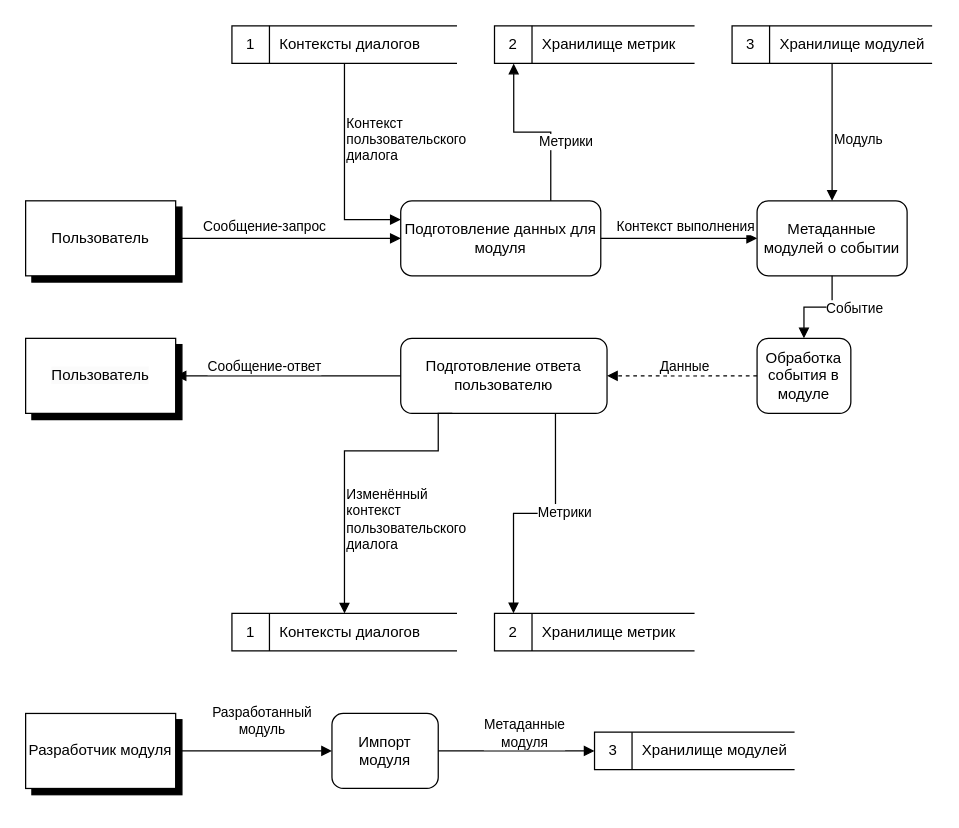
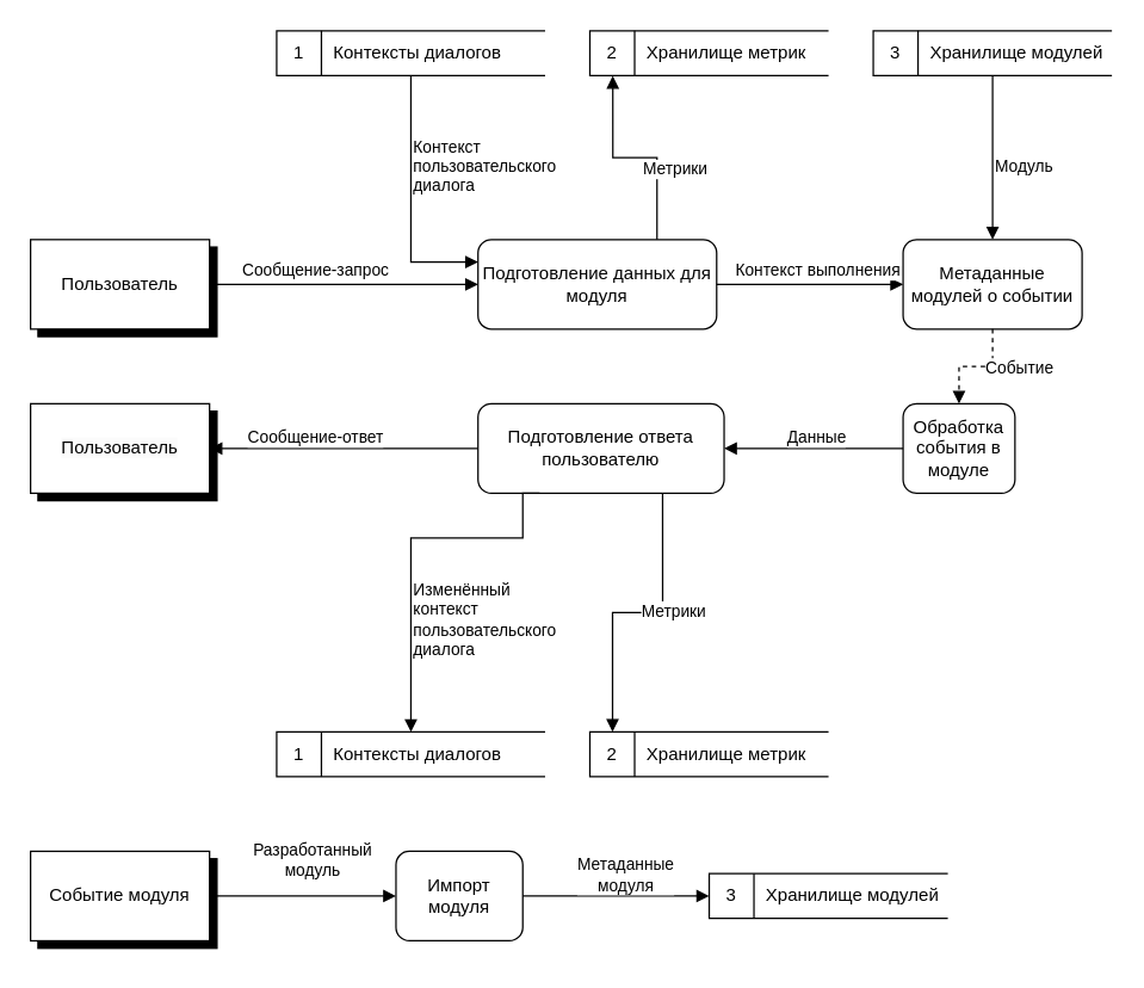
  <mxCell id="0" />
  <mxCell id="1" parent="0" />
  <mxCell id="2" value="" style="group;overflow=hidden;movable=1;resizable=1;rotatable=1;deletable=1;editable=1;locked=0;connectable=1;" vertex="1" connectable="0" parent="1"><mxGeometry x="25" y="165" width="125" height="65" as="geometry" /></mxCell>
  <mxCell id="3" value="" style="rounded=0;whiteSpace=wrap;html=1;fillColor=#000000;allowArrows=0;connectable=1;movable=1;deletable=1;noLabel=1;resizable=1;rotatable=1;editable=1;locked=0;" vertex="1" parent="2"><mxGeometry width="120" height="60" as="geometry" /></mxCell>
  <mxCell id="4" value="Пользователь" style="rounded=0;whiteSpace=wrap;html=1;movable=1;resizable=1;rotatable=1;deletable=1;editable=1;locked=0;connectable=1;" vertex="1" parent="2"><mxGeometry x="-5" y="-5" width="120" height="60" as="geometry" /></mxCell>
  <mxCell id="5" value="" style="group;overflow=hidden;movable=1;resizable=1;rotatable=1;deletable=1;editable=1;locked=0;connectable=1;" vertex="1" connectable="0" parent="1"><mxGeometry x="25" y="575" width="125" height="65" as="geometry" /></mxCell>
  <mxCell id="6" value="" style="rounded=0;whiteSpace=wrap;html=1;fillColor=#000000;allowArrows=0;connectable=1;movable=1;deletable=1;noLabel=1;resizable=1;rotatable=1;editable=1;locked=0;" vertex="1" parent="5"><mxGeometry width="120" height="60" as="geometry" /></mxCell>
- <mxCell id="7" value="Разработчик модуля" style="rounded=0;whiteSpace=wrap;html=1;movable=1;resizable=1;rotatable=1;deletable=1;editable=1;locked=0;connectable=1;" vertex="1" parent="5"><mxGeometry x="-5" y="-5" width="120" height="60" as="geometry" /></mxCell>
+ <mxCell id="7" value="Событие модуля" style="rounded=0;whiteSpace=wrap;html=1;movable=1;resizable=1;rotatable=1;deletable=1;editable=1;locked=0;connectable=1;" vertex="1" parent="5"><mxGeometry x="-5" y="-5" width="120" height="60" as="geometry" /></mxCell>
  <mxCell id="8" value="Обработка события в модуле" style="rounded=1;whiteSpace=wrap;html=1;" vertex="1" parent="1"><mxGeometry x="605" y="270" width="75" height="60" as="geometry" /></mxCell>
  <mxCell id="9" value="Подготовление данных для модуля" style="rounded=1;whiteSpace=wrap;html=1;" vertex="1" parent="1"><mxGeometry x="320" y="160" width="160" height="60" as="geometry" /></mxCell>
  <mxCell id="10" value="" style="endArrow=block;html=1;rounded=0;edgeStyle=orthogonalEdgeStyle;endFill=1;startArrow=none;startFill=0;" edge="1" parent="1" source="9" target="15"><mxGeometry width="50" height="50" relative="1" as="geometry"><mxPoint x="425" y="150" as="sourcePoint" /><mxPoint x="595" y="190" as="targetPoint" /></mxGeometry></mxCell>
  <mxCell id="11" value="Контекст выполнения" style="edgeLabel;html=1;align=left;verticalAlign=middle;resizable=0;points=[];labelPosition=right;verticalLabelPosition=middle;" vertex="1" connectable="0" parent="10"><mxGeometry x="0.033" y="1" relative="1" as="geometry"><mxPoint x="-54" y="-9" as="offset" /></mxGeometry></mxCell>
  <mxCell id="12" value="&amp;nbsp; 1&amp;nbsp; &amp;nbsp; &amp;nbsp; Контексты диалогов" style="html=1;dashed=0;whiteSpace=wrap;shape=mxgraph.dfd.dataStoreID;align=left;spacingLeft=3;points=[[0,0],[0.5,0],[1,0],[0,0.5],[1,0.5],[0,1],[0.5,1],[1,1]];" vertex="1" parent="1"><mxGeometry x="185" y="20" width="180" height="30" as="geometry" /></mxCell>
  <mxCell id="13" value="" style="endArrow=block;html=1;rounded=0;edgeStyle=orthogonalEdgeStyle;endFill=1;startArrow=none;startFill=0;entryX=0;entryY=0.25;entryDx=0;entryDy=0;" edge="1" parent="1" source="12" target="9"><mxGeometry width="50" height="50" relative="1" as="geometry"><mxPoint x="325" y="160" as="sourcePoint" /><mxPoint x="435" y="160" as="targetPoint" /></mxGeometry></mxCell>
  <mxCell id="14" value="Контекст&lt;br&gt;пользовательского&lt;br&gt;диалога" style="edgeLabel;html=1;align=left;verticalAlign=middle;resizable=0;points=[];labelPosition=right;verticalLabelPosition=middle;" vertex="1" connectable="0" parent="13"><mxGeometry x="0.033" y="1" relative="1" as="geometry"><mxPoint x="-1" y="-28" as="offset" /></mxGeometry></mxCell>
  <mxCell id="15" value="Метаданные модулей о событии" style="rounded=1;whiteSpace=wrap;html=1;" vertex="1" parent="1"><mxGeometry x="605" y="160" width="120" height="60" as="geometry" /></mxCell>
- <mxCell id="16" value="" style="endArrow=block;html=1;rounded=0;edgeStyle=orthogonalEdgeStyle;endFill=1;" edge="1" parent="1" source="15" target="8"><mxGeometry width="50" height="50" relative="1" as="geometry"><mxPoint x="595" y="210" as="sourcePoint" /><mxPoint x="705" y="210" as="targetPoint" /></mxGeometry></mxCell>
+ <mxCell id="16" value="" style="endArrow=block;html=1;rounded=0;edgeStyle=orthogonalEdgeStyle;endFill=1;dashed=1;" edge="1" parent="1" source="15" target="8"><mxGeometry width="50" height="50" relative="1" as="geometry"><mxPoint x="595" y="210" as="sourcePoint" /><mxPoint x="705" y="210" as="targetPoint" /></mxGeometry></mxCell>
  <mxCell id="17" value="Событие" style="edgeLabel;html=1;align=center;verticalAlign=middle;resizable=0;points=[];" vertex="1" connectable="0" parent="16"><mxGeometry x="0.033" y="1" relative="1" as="geometry"><mxPoint x="29" y="-1" as="offset" /></mxGeometry></mxCell>
- <mxCell id="18" value="" style="endArrow=block;html=1;rounded=0;edgeStyle=orthogonalEdgeStyle;endFill=1;dashed=1;" edge="1" parent="1" source="8" target="20"><mxGeometry width="50" height="50" relative="1" as="geometry"><mxPoint x="425" y="270" as="sourcePoint" /><mxPoint x="495" y="370" as="targetPoint" /></mxGeometry></mxCell>
+ <mxCell id="18" value="" style="endArrow=block;html=1;rounded=0;edgeStyle=orthogonalEdgeStyle;endFill=1;" edge="1" parent="1" source="8" target="20"><mxGeometry width="50" height="50" relative="1" as="geometry"><mxPoint x="425" y="270" as="sourcePoint" /><mxPoint x="495" y="370" as="targetPoint" /></mxGeometry></mxCell>
  <mxCell id="19" value="Данные" style="edgeLabel;html=1;align=center;verticalAlign=middle;resizable=0;points=[];" vertex="1" connectable="0" parent="18"><mxGeometry x="0.033" y="1" relative="1" as="geometry"><mxPoint x="3" y="-9" as="offset" /></mxGeometry></mxCell>
  <mxCell id="20" value="Подготовление ответа пользователю" style="rounded=1;whiteSpace=wrap;html=1;" vertex="1" parent="1"><mxGeometry x="320" y="270" width="165" height="60" as="geometry" /></mxCell>
  <mxCell id="21" value="" style="endArrow=block;html=1;rounded=0;edgeStyle=orthogonalEdgeStyle;endFill=1;startArrow=none;startFill=0;exitX=0.25;exitY=1;exitDx=0;exitDy=0;" edge="1" parent="1" source="20" target="23"><mxGeometry width="50" height="50" relative="1" as="geometry"><mxPoint x="380" y="430" as="sourcePoint" /><mxPoint x="380" y="570" as="targetPoint" /><Array as="points"><mxPoint x="350" y="360" /><mxPoint x="275" y="360" /></Array></mxGeometry></mxCell>
  <mxCell id="22" value="Изменённый&lt;br&gt;контекст&lt;br&gt;пользовательского&lt;br&gt;диалога" style="edgeLabel;html=1;align=left;verticalAlign=middle;resizable=0;points=[];labelPosition=right;verticalLabelPosition=middle;" vertex="1" connectable="0" parent="21"><mxGeometry x="0.033" y="1" relative="1" as="geometry"><mxPoint x="-1" y="44" as="offset" /></mxGeometry></mxCell>
  <mxCell id="23" value="&amp;nbsp; 1&amp;nbsp; &amp;nbsp; &amp;nbsp; Контексты диалогов" style="html=1;dashed=0;whiteSpace=wrap;shape=mxgraph.dfd.dataStoreID;align=left;spacingLeft=3;points=[[0,0],[0.5,0],[1,0],[0,0.5],[1,0.5],[0,1],[0.5,1],[1,1]];" vertex="1" parent="1"><mxGeometry x="185" y="490" width="180" height="30" as="geometry" /></mxCell>
  <mxCell id="24" value="&amp;nbsp; 2&amp;nbsp; &amp;nbsp; &amp;nbsp; Хранилище метрик" style="html=1;dashed=0;whiteSpace=wrap;shape=mxgraph.dfd.dataStoreID;align=left;spacingLeft=3;points=[[0,0],[0.5,0],[1,0],[0,0.5],[1,0.5],[0,1],[0.5,1],[1,1]];" vertex="1" parent="1"><mxGeometry x="395" y="20" width="160" height="30" as="geometry" /></mxCell>
  <mxCell id="25" value="" style="endArrow=block;html=1;rounded=0;edgeStyle=orthogonalEdgeStyle;endFill=1;startArrow=none;startFill=0;exitX=0.75;exitY=0;exitDx=0;exitDy=0;entryX=0.096;entryY=1.009;entryDx=0;entryDy=0;entryPerimeter=0;" edge="1" parent="1" source="9" target="24"><mxGeometry width="50" height="50" relative="1" as="geometry"><mxPoint x="285" y="60" as="sourcePoint" /><mxPoint x="505" y="-130" as="targetPoint" /></mxGeometry></mxCell>
  <mxCell id="26" value="Метрики" style="edgeLabel;html=1;align=left;verticalAlign=middle;resizable=0;points=[];labelPosition=right;verticalLabelPosition=middle;" vertex="1" connectable="0" parent="25"><mxGeometry x="0.033" y="1" relative="1" as="geometry"><mxPoint x="6" y="6" as="offset" /></mxGeometry></mxCell>
  <mxCell id="27" value="&amp;nbsp; 2&amp;nbsp; &amp;nbsp; &amp;nbsp; Хранилище метрик" style="html=1;dashed=0;whiteSpace=wrap;shape=mxgraph.dfd.dataStoreID;align=left;spacingLeft=3;points=[[0,0],[0.5,0],[1,0],[0,0.5],[1,0.5],[0,1],[0.5,1],[1,1]];" vertex="1" parent="1"><mxGeometry x="395" y="490" width="160" height="30" as="geometry" /></mxCell>
  <mxCell id="28" value="" style="endArrow=block;html=1;rounded=0;edgeStyle=orthogonalEdgeStyle;endFill=1;startArrow=none;startFill=0;exitX=0.75;exitY=1;exitDx=0;exitDy=0;entryX=0.095;entryY=-0.004;entryDx=0;entryDy=0;entryPerimeter=0;" edge="1" parent="1" target="27" source="20"><mxGeometry width="50" height="50" relative="1" as="geometry"><mxPoint x="480" y="530" as="sourcePoint" /><mxPoint x="525" y="540" as="targetPoint" /></mxGeometry></mxCell>
  <mxCell id="29" value="Метрики" style="edgeLabel;html=1;align=left;verticalAlign=middle;resizable=0;points=[];labelPosition=right;verticalLabelPosition=middle;" vertex="1" connectable="0" parent="28"><mxGeometry x="0.033" y="1" relative="1" as="geometry"><mxPoint x="4" y="-3" as="offset" /></mxGeometry></mxCell>
  <mxCell id="30" value="&amp;nbsp; 3&amp;nbsp; &amp;nbsp; &amp;nbsp; Хранилище модулей" style="html=1;dashed=0;whiteSpace=wrap;shape=mxgraph.dfd.dataStoreID;align=left;spacingLeft=3;points=[[0,0],[0.5,0],[1,0],[0,0.5],[1,0.5],[0,1],[0.5,1],[1,1]];" vertex="1" parent="1"><mxGeometry x="585" y="20" width="160" height="30" as="geometry" /></mxCell>
  <mxCell id="31" value="" style="endArrow=block;html=1;rounded=0;edgeStyle=orthogonalEdgeStyle;endFill=1;" edge="1" parent="1" source="30" target="15"><mxGeometry width="50" height="50" relative="1" as="geometry"><mxPoint x="585" y="110" as="sourcePoint" /><mxPoint x="695" y="110" as="targetPoint" /></mxGeometry></mxCell>
  <mxCell id="32" value="Модуль" style="edgeLabel;html=1;align=center;verticalAlign=middle;resizable=0;points=[];" vertex="1" connectable="0" parent="31"><mxGeometry x="0.033" y="1" relative="1" as="geometry"><mxPoint x="19" y="3" as="offset" /></mxGeometry></mxCell>
  <mxCell id="33" value="" style="endArrow=block;html=1;rounded=0;edgeStyle=orthogonalEdgeStyle;endFill=1;" edge="1" parent="1" source="4" target="9"><mxGeometry width="50" height="50" relative="1" as="geometry"><mxPoint x="105" y="200" as="sourcePoint" /><mxPoint x="215" y="200" as="targetPoint" /></mxGeometry></mxCell>
  <mxCell id="34" value="Сообщение-запрос" style="edgeLabel;html=1;align=center;verticalAlign=middle;resizable=0;points=[];" vertex="1" connectable="0" parent="33"><mxGeometry x="0.033" y="1" relative="1" as="geometry"><mxPoint x="-23" y="-9" as="offset" /></mxGeometry></mxCell>
  <mxCell id="35" value="Пользователь" style="group;overflow=hidden;movable=1;resizable=1;rotatable=1;deletable=1;editable=1;locked=0;connectable=1;" vertex="1" connectable="0" parent="1"><mxGeometry x="25" y="275" width="125" height="65" as="geometry" /></mxCell>
  <mxCell id="36" value="" style="rounded=0;whiteSpace=wrap;html=1;fillColor=#000000;allowArrows=0;connectable=1;movable=1;deletable=1;noLabel=1;resizable=1;rotatable=1;editable=1;locked=0;" vertex="1" parent="35"><mxGeometry width="120" height="60" as="geometry" /></mxCell>
  <mxCell id="37" value="&lt;span style=&quot;color: rgb(0, 0, 0); font-family: Helvetica; font-size: 12px; font-style: normal; font-variant-ligatures: normal; font-variant-caps: normal; font-weight: 400; letter-spacing: normal; orphans: 2; text-align: center; text-indent: 0px; text-transform: none; widows: 2; word-spacing: 0px; -webkit-text-stroke-width: 0px; background-color: rgb(251, 251, 251); text-decoration-thickness: initial; text-decoration-style: initial; text-decoration-color: initial; float: none; display: inline !important;&quot;&gt;Пользователь&lt;/span&gt;" style="rounded=0;whiteSpace=wrap;html=1;movable=1;resizable=1;rotatable=1;deletable=1;editable=1;locked=0;connectable=1;" vertex="1" parent="35"><mxGeometry x="-5" y="-5" width="120" height="60" as="geometry" /></mxCell>
  <mxCell id="38" value="" style="endArrow=block;html=1;rounded=0;edgeStyle=orthogonalEdgeStyle;endFill=1;" edge="1" parent="1" source="20" target="37"><mxGeometry width="50" height="50" relative="1" as="geometry"><mxPoint x="155" y="300" as="sourcePoint" /><mxPoint x="265" y="300" as="targetPoint" /></mxGeometry></mxCell>
  <mxCell id="39" value="Сообщение-ответ" style="edgeLabel;html=1;align=center;verticalAlign=middle;resizable=0;points=[];" vertex="1" connectable="0" parent="38"><mxGeometry x="0.033" y="1" relative="1" as="geometry"><mxPoint x="-17" y="-9" as="offset" /></mxGeometry></mxCell>
  <mxCell id="40" value="Импорт модуля" style="rounded=1;whiteSpace=wrap;html=1;" vertex="1" parent="1"><mxGeometry x="265" y="570" width="85" height="60" as="geometry" /></mxCell>
  <mxCell id="41" value="" style="endArrow=block;html=1;rounded=0;edgeStyle=orthogonalEdgeStyle;endFill=1;" edge="1" parent="1" source="7" target="40"><mxGeometry width="50" height="50" relative="1" as="geometry"><mxPoint x="195" y="485" as="sourcePoint" /><mxPoint x="305" y="485" as="targetPoint" /></mxGeometry></mxCell>
  <mxCell id="42" value="Разработанный&lt;br&gt;модуль" style="edgeLabel;html=1;align=center;verticalAlign=middle;resizable=0;points=[];" vertex="1" connectable="0" parent="41"><mxGeometry x="0.033" y="1" relative="1" as="geometry"><mxPoint x="3" y="-24" as="offset" /></mxGeometry></mxCell>
  <mxCell id="43" value="" style="endArrow=block;html=1;rounded=0;edgeStyle=orthogonalEdgeStyle;endFill=1;" edge="1" parent="1" source="40" target="45"><mxGeometry width="50" height="50" relative="1" as="geometry"><mxPoint x="365" y="495" as="sourcePoint" /><mxPoint x="595" y="600" as="targetPoint" /></mxGeometry></mxCell>
  <mxCell id="44" value="Метаданные&lt;br&gt;модуля" style="edgeLabel;html=1;align=center;verticalAlign=middle;resizable=0;points=[];" vertex="1" connectable="0" parent="43"><mxGeometry x="0.033" y="1" relative="1" as="geometry"><mxPoint x="3" y="-14" as="offset" /></mxGeometry></mxCell>
  <mxCell id="45" value="&amp;nbsp; 3&amp;nbsp; &amp;nbsp; &amp;nbsp; Хранилище модулей" style="html=1;dashed=0;whiteSpace=wrap;shape=mxgraph.dfd.dataStoreID;align=left;spacingLeft=3;points=[[0,0],[0.5,0],[1,0],[0,0.5],[1,0.5],[0,1],[0.5,1],[1,1]];" vertex="1" parent="1"><mxGeometry x="475" y="585" width="160" height="30" as="geometry" /></mxCell>
